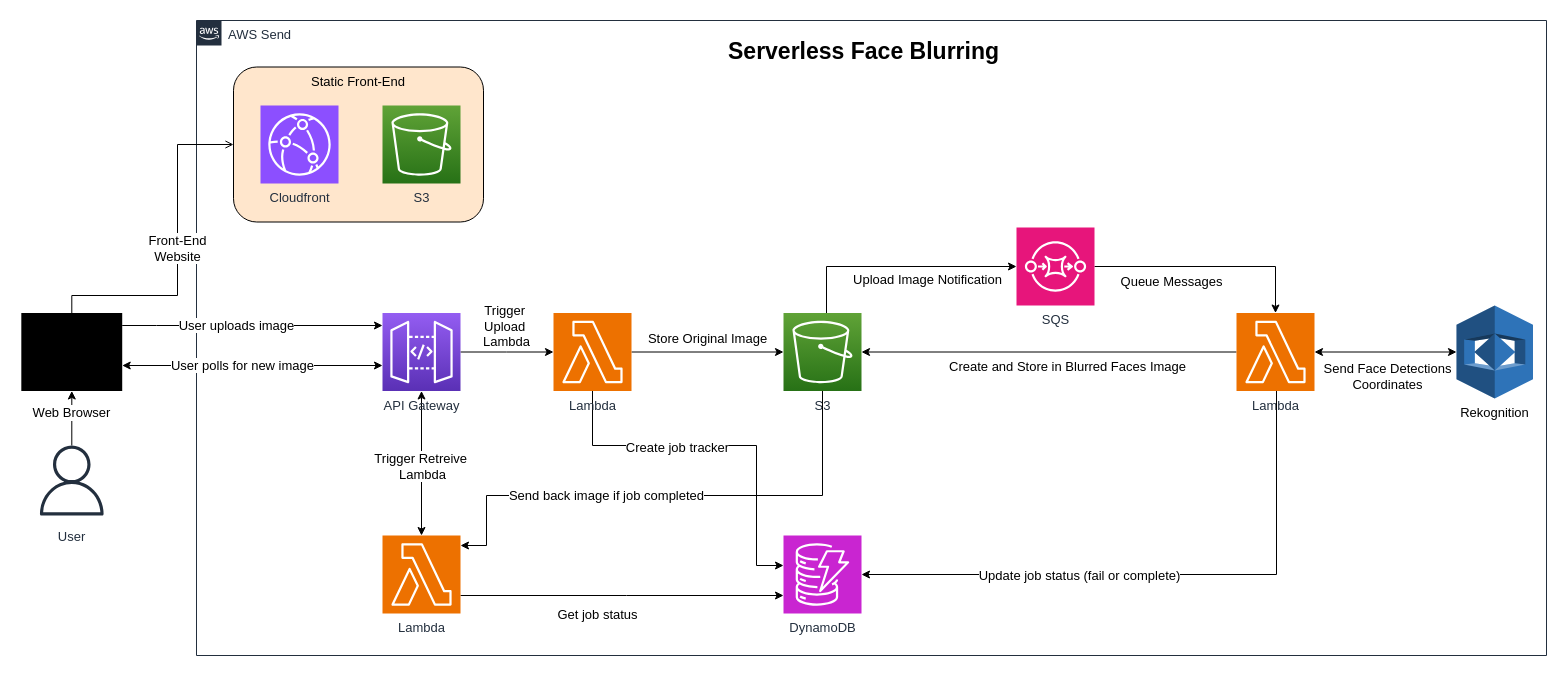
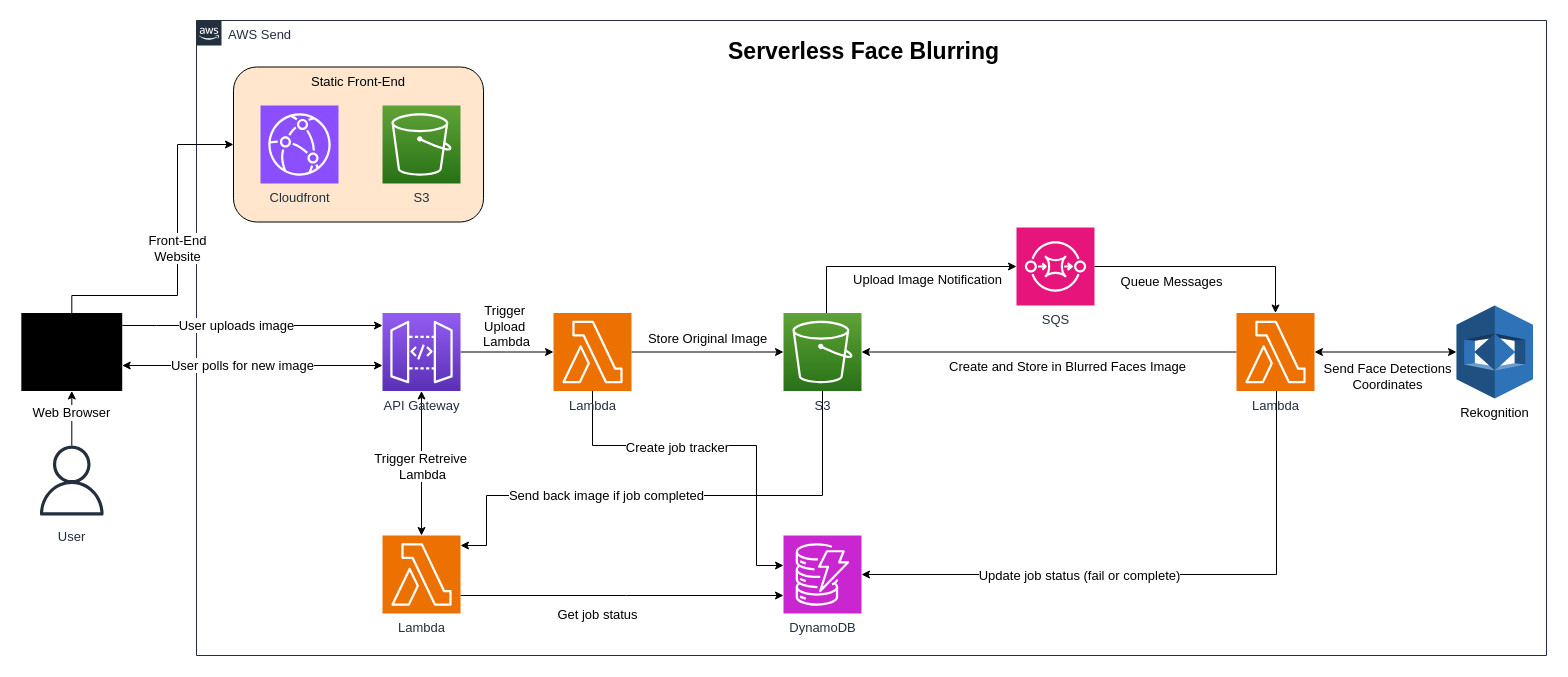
  <mxCell id="0" />
  <mxCell id="1" parent="0" />
  <mxCell id="2" value="AWS Send" style="points=[[0,0],[0.25,0],[0.5,0],[0.75,0],[1,0],[1,0.25],[1,0.5],[1,0.75],[1,1],[0.75,1],[0.5,1],[0.25,1],[0,1],[0,0.75],[0,0.5],[0,0.25]];outlineConnect=0;gradientColor=none;html=1;whiteSpace=wrap;fontSize=13;fontStyle=0;shape=mxgraph.aws4.group;grIcon=mxgraph.aws4.group_aws_cloud_alt;strokeColor=#232F3E;fillColor=none;verticalAlign=top;align=left;spacingLeft=30;fontColor=#232F3E;dashed=0;labelBackgroundColor=none;container=1;pointerEvents=0;collapsible=0;recursiveResize=0;" parent="1" vertex="1"><mxGeometry x="196" y="20" width="1350" height="635" as="geometry" /></mxCell>
  <mxCell id="3" value="Static Front-End" style="rounded=1;whiteSpace=wrap;html=1;verticalAlign=top;fontSize=13;fillColor=#ffe6cc;" parent="2" vertex="1"><mxGeometry x="37" y="46.5" width="250" height="155" as="geometry" /></mxCell>
  <mxCell id="4" value="S3" style="outlineConnect=0;fontColor=#232F3E;gradientColor=#60A337;gradientDirection=north;fillColor=#277116;strokeColor=#ffffff;dashed=0;verticalLabelPosition=bottom;verticalAlign=top;align=center;html=1;fontSize=13;fontStyle=0;aspect=fixed;shape=mxgraph.aws4.resourceIcon;resIcon=mxgraph.aws4.s3;labelBackgroundColor=none;" parent="2" vertex="1"><mxGeometry x="186" y="85" width="78" height="78" as="geometry" /></mxCell>
  <mxCell id="5" value="&lt;div&gt;Trigger&amp;nbsp;&lt;/div&gt;&lt;div&gt;Upload&amp;nbsp;&lt;/div&gt;&lt;div&gt;Lambda&lt;/div&gt;" style="edgeStyle=orthogonalEdgeStyle;rounded=0;orthogonalLoop=1;jettySize=auto;html=1;fontSize=13;" edge="1" parent="2" source="8" target="17"><mxGeometry x="-0.011" y="27" relative="1" as="geometry"><Array as="points"><mxPoint x="310" y="332" /><mxPoint x="310" y="332" /></Array><mxPoint y="1" as="offset" /></mxGeometry></mxCell>
  <mxCell id="6" style="edgeStyle=orthogonalEdgeStyle;rounded=0;orthogonalLoop=1;jettySize=auto;html=1;startArrow=classic;startFill=1;fontSize=13;" edge="1" parent="2" source="8" target="31"><mxGeometry relative="1" as="geometry" /></mxCell>
  <mxCell id="7" value="&lt;div&gt;Trigger Retreive&amp;nbsp;&lt;/div&gt;&lt;div&gt;Lambda&lt;/div&gt;" style="edgeLabel;html=1;align=center;verticalAlign=middle;resizable=0;points=[];fontSize=13;" vertex="1" connectable="0" parent="6"><mxGeometry x="0.039" relative="1" as="geometry"><mxPoint as="offset" /></mxGeometry></mxCell>
  <mxCell id="8" value="API Gateway" style="outlineConnect=0;fontColor=#232F3E;gradientColor=#945DF2;gradientDirection=north;fillColor=#5A30B5;strokeColor=#ffffff;dashed=0;verticalLabelPosition=bottom;verticalAlign=top;align=center;html=1;fontSize=13;fontStyle=0;aspect=fixed;shape=mxgraph.aws4.resourceIcon;resIcon=mxgraph.aws4.api_gateway;labelBackgroundColor=none;" parent="2" vertex="1"><mxGeometry x="186" y="292.5" width="78" height="78" as="geometry" /></mxCell>
  <mxCell id="9" value="Cloudfront" style="sketch=0;points=[[0,0,0],[0.25,0,0],[0.5,0,0],[0.75,0,0],[1,0,0],[0,1,0],[0.25,1,0],[0.5,1,0],[0.75,1,0],[1,1,0],[0,0.25,0],[0,0.5,0],[0,0.75,0],[1,0.25,0],[1,0.5,0],[1,0.75,0]];outlineConnect=0;fontColor=#232F3E;fillColor=#8C4FFF;strokeColor=#ffffff;dashed=0;verticalLabelPosition=bottom;verticalAlign=top;align=center;html=1;fontSize=13;fontStyle=0;aspect=fixed;shape=mxgraph.aws4.resourceIcon;resIcon=mxgraph.aws4.cloudfront;" parent="2" vertex="1"><mxGeometry x="64" y="85" width="78" height="78" as="geometry" /></mxCell>
  <mxCell id="10" style="edgeStyle=orthogonalEdgeStyle;rounded=0;orthogonalLoop=1;jettySize=auto;html=1;fontSize=13;" edge="1" parent="2" source="12" target="20"><mxGeometry relative="1" as="geometry"><Array as="points"><mxPoint x="630" y="246" /></Array></mxGeometry></mxCell>
  <mxCell id="11" value="&lt;div&gt;Upload Image Notification&lt;/div&gt;" style="edgeLabel;html=1;align=center;verticalAlign=middle;resizable=0;points=[];fontSize=13;" vertex="1" connectable="0" parent="10"><mxGeometry x="-0.255" y="1" relative="1" as="geometry"><mxPoint x="59" y="13" as="offset" /></mxGeometry></mxCell>
  <mxCell id="12" value="S3" style="outlineConnect=0;fontColor=#232F3E;gradientColor=#60A337;gradientDirection=north;fillColor=#277116;strokeColor=#ffffff;dashed=0;verticalLabelPosition=bottom;verticalAlign=top;align=center;html=1;fontSize=13;fontStyle=0;aspect=fixed;shape=mxgraph.aws4.resourceIcon;resIcon=mxgraph.aws4.s3;labelBackgroundColor=none;" parent="2" vertex="1"><mxGeometry x="587" y="292.5" width="78" height="78" as="geometry" /></mxCell>
  <mxCell id="13" style="edgeStyle=orthogonalEdgeStyle;rounded=0;orthogonalLoop=1;jettySize=auto;html=1;exitX=1;exitY=0.5;exitDx=0;exitDy=0;exitPerimeter=0;fontSize=13;" parent="2" edge="1" target="12" source="17"><mxGeometry relative="1" as="geometry"><mxPoint x="435" y="312.5" as="sourcePoint" /><mxPoint x="587" y="312.5" as="targetPoint" /></mxGeometry></mxCell>
  <mxCell id="14" value="Store Original Image" style="edgeLabel;html=1;align=center;verticalAlign=middle;resizable=0;points=[];fontSize=13;" parent="13" vertex="1" connectable="0"><mxGeometry x="-0.137" y="1" relative="1" as="geometry"><mxPoint x="9" y="-13" as="offset" /></mxGeometry></mxCell>
  <mxCell id="15" style="edgeStyle=orthogonalEdgeStyle;rounded=0;orthogonalLoop=1;jettySize=auto;html=1;fontSize=13;" edge="1" parent="2" source="17" target="27"><mxGeometry relative="1" as="geometry"><Array as="points"><mxPoint x="396" y="425" /><mxPoint x="560" y="425" /><mxPoint x="560" y="545" /></Array></mxGeometry></mxCell>
  <mxCell id="16" value="Create job tracker" style="edgeLabel;html=1;align=center;verticalAlign=middle;resizable=0;points=[];fontSize=13;" vertex="1" connectable="0" parent="15"><mxGeometry x="-0.242" y="-1" relative="1" as="geometry"><mxPoint as="offset" /></mxGeometry></mxCell>
  <mxCell id="17" value="Lambda" style="sketch=0;points=[[0,0,0],[0.25,0,0],[0.5,0,0],[0.75,0,0],[1,0,0],[0,1,0],[0.25,1,0],[0.5,1,0],[0.75,1,0],[1,1,0],[0,0.25,0],[0,0.5,0],[0,0.75,0],[1,0.25,0],[1,0.5,0],[1,0.75,0]];outlineConnect=0;fontColor=#232F3E;fillColor=#ED7100;strokeColor=#ffffff;dashed=0;verticalLabelPosition=bottom;verticalAlign=top;align=center;html=1;fontSize=13;fontStyle=0;aspect=fixed;shape=mxgraph.aws4.resourceIcon;resIcon=mxgraph.aws4.lambda;" parent="2" vertex="1"><mxGeometry x="357" y="292.5" width="78" height="78" as="geometry" /></mxCell>
  <mxCell id="18" style="edgeStyle=orthogonalEdgeStyle;rounded=0;orthogonalLoop=1;jettySize=auto;html=1;fontSize=13;" edge="1" parent="2" source="20" target="26"><mxGeometry relative="1" as="geometry" /></mxCell>
  <mxCell id="19" value="Queue Messages" style="edgeLabel;html=1;align=center;verticalAlign=middle;resizable=0;points=[];fontSize=13;" vertex="1" connectable="0" parent="18"><mxGeometry x="-0.433" y="-1" relative="1" as="geometry"><mxPoint x="12" y="13" as="offset" /></mxGeometry></mxCell>
  <mxCell id="20" value="SQS" style="sketch=0;points=[[0,0,0],[0.25,0,0],[0.5,0,0],[0.75,0,0],[1,0,0],[0,1,0],[0.25,1,0],[0.5,1,0],[0.75,1,0],[1,1,0],[0,0.25,0],[0,0.5,0],[0,0.75,0],[1,0.25,0],[1,0.5,0],[1,0.75,0]];outlineConnect=0;fontColor=#232F3E;fillColor=#E7157B;strokeColor=#ffffff;dashed=0;verticalLabelPosition=bottom;verticalAlign=top;align=center;html=1;fontSize=13;fontStyle=0;aspect=fixed;shape=mxgraph.aws4.resourceIcon;resIcon=mxgraph.aws4.sqs;" parent="2" vertex="1"><mxGeometry x="820" y="207" width="78" height="78" as="geometry" /></mxCell>
  <mxCell id="21" style="edgeStyle=orthogonalEdgeStyle;rounded=0;orthogonalLoop=1;jettySize=auto;html=1;startArrow=classic;startFill=1;fontSize=13;" parent="2" source="23" target="26" edge="1"><mxGeometry relative="1" as="geometry" /></mxCell>
  <mxCell id="22" value="&lt;div&gt;Send Face Detections&lt;/div&gt;&lt;div&gt;Coordinates&lt;br&gt;&lt;/div&gt;" style="edgeLabel;html=1;align=center;verticalAlign=middle;resizable=0;points=[];fontSize=13;" parent="21" vertex="1" connectable="0"><mxGeometry x="0.176" y="1" relative="1" as="geometry"><mxPoint x="13" y="23" as="offset" /></mxGeometry></mxCell>
  <mxCell id="23" value="Rekognition" style="outlineConnect=0;dashed=0;verticalLabelPosition=bottom;verticalAlign=top;align=center;html=1;shape=mxgraph.aws3.rekognition;fillColor=#2E73B8;gradientColor=none;labelBackgroundColor=default;fontSize=13;" parent="2" vertex="1"><mxGeometry x="1260" y="285" width="76.5" height="93" as="geometry" /></mxCell>
  <mxCell id="24" style="edgeStyle=orthogonalEdgeStyle;rounded=0;orthogonalLoop=1;jettySize=auto;html=1;fontSize=13;" edge="1" parent="2" source="26" target="12"><mxGeometry relative="1" as="geometry" /></mxCell>
  <mxCell id="25" value="Create and Store in Blurred Faces Image " style="edgeLabel;html=1;align=center;verticalAlign=middle;resizable=0;points=[];fontSize=13;" vertex="1" connectable="0" parent="24"><mxGeometry x="0.008" y="-2" relative="1" as="geometry"><mxPoint x="19" y="16" as="offset" /></mxGeometry></mxCell>
  <mxCell id="26" value="Lambda" style="sketch=0;points=[[0,0,0],[0.25,0,0],[0.5,0,0],[0.75,0,0],[1,0,0],[0,1,0],[0.25,1,0],[0.5,1,0],[0.75,1,0],[1,1,0],[0,0.25,0],[0,0.5,0],[0,0.75,0],[1,0.25,0],[1,0.5,0],[1,0.75,0]];outlineConnect=0;fontColor=#232F3E;fillColor=#ED7100;strokeColor=#ffffff;dashed=0;verticalLabelPosition=bottom;verticalAlign=top;align=center;html=1;fontSize=13;fontStyle=0;aspect=fixed;shape=mxgraph.aws4.resourceIcon;resIcon=mxgraph.aws4.lambda;" parent="2" vertex="1"><mxGeometry x="1040" y="292.5" width="78" height="78" as="geometry" /></mxCell>
  <mxCell id="27" value="DynamoDB" style="sketch=0;points=[[0,0,0],[0.25,0,0],[0.5,0,0],[0.75,0,0],[1,0,0],[0,1,0],[0.25,1,0],[0.5,1,0],[0.75,1,0],[1,1,0],[0,0.25,0],[0,0.5,0],[0,0.75,0],[1,0.25,0],[1,0.5,0],[1,0.75,0]];outlineConnect=0;fontColor=#232F3E;fillColor=#C925D1;strokeColor=#ffffff;dashed=0;verticalLabelPosition=bottom;verticalAlign=top;align=center;html=1;fontSize=13;fontStyle=0;aspect=fixed;shape=mxgraph.aws4.resourceIcon;resIcon=mxgraph.aws4.dynamodb;" vertex="1" parent="2"><mxGeometry x="587" y="515" width="78" height="78" as="geometry" /></mxCell>
  <mxCell id="28" value="Send back image if job completed" style="edgeStyle=orthogonalEdgeStyle;rounded=0;orthogonalLoop=1;jettySize=auto;html=1;startArrow=classic;startFill=1;endArrow=none;endFill=0;fontSize=13;" edge="1" parent="2" source="31" target="12"><mxGeometry x="-0.241" relative="1" as="geometry"><Array as="points"><mxPoint x="290" y="525" /><mxPoint x="290" y="475" /><mxPoint x="626" y="475" /></Array><mxPoint as="offset" /></mxGeometry></mxCell>
  <mxCell id="29" style="edgeStyle=orthogonalEdgeStyle;rounded=0;orthogonalLoop=1;jettySize=auto;html=1;fontSize=13;" edge="1" parent="2" source="31" target="27"><mxGeometry relative="1" as="geometry"><Array as="points"><mxPoint x="430" y="575" /><mxPoint x="430" y="575" /></Array></mxGeometry></mxCell>
  <mxCell id="30" value="Get job status" style="edgeLabel;html=1;align=center;verticalAlign=middle;resizable=0;points=[];fontSize=13;" vertex="1" connectable="0" parent="29"><mxGeometry x="-0.195" y="-2" relative="1" as="geometry"><mxPoint x="6" y="16" as="offset" /></mxGeometry></mxCell>
  <mxCell id="31" value="Lambda" style="sketch=0;points=[[0,0,0],[0.25,0,0],[0.5,0,0],[0.75,0,0],[1,0,0],[0,1,0],[0.25,1,0],[0.5,1,0],[0.75,1,0],[1,1,0],[0,0.25,0],[0,0.5,0],[0,0.75,0],[1,0.25,0],[1,0.5,0],[1,0.75,0]];outlineConnect=0;fontColor=#232F3E;fillColor=#ED7100;strokeColor=#ffffff;dashed=0;verticalLabelPosition=bottom;verticalAlign=top;align=center;html=1;fontSize=13;fontStyle=0;aspect=fixed;shape=mxgraph.aws4.resourceIcon;resIcon=mxgraph.aws4.lambda;" vertex="1" parent="2"><mxGeometry x="186" y="515" width="78" height="78" as="geometry" /></mxCell>
  <mxCell id="32" style="edgeStyle=orthogonalEdgeStyle;rounded=0;orthogonalLoop=1;jettySize=auto;html=1;entryX=1;entryY=0.5;entryDx=0;entryDy=0;entryPerimeter=0;fontSize=13;" edge="1" parent="2" source="26" target="27"><mxGeometry relative="1" as="geometry"><Array as="points"><mxPoint x="1080" y="554" /></Array></mxGeometry></mxCell>
  <mxCell id="33" value="Update job status (fail or complete) " style="edgeLabel;html=1;align=center;verticalAlign=middle;resizable=0;points=[];fontSize=13;" vertex="1" connectable="0" parent="32"><mxGeometry x="0.275" y="2" relative="1" as="geometry"><mxPoint x="1" y="-2" as="offset" /></mxGeometry></mxCell>
  <mxCell id="34" value="Serverless Face Blurring" style="text;html=1;resizable=0;points=[];autosize=1;align=left;verticalAlign=top;spacingTop=-4;fontSize=23;fontStyle=1;labelBackgroundColor=none;" parent="2" vertex="1"><mxGeometry x="530" y="15" width="270" height="40" as="geometry" /></mxCell>
  <mxCell id="35" style="edgeStyle=orthogonalEdgeStyle;rounded=0;orthogonalLoop=1;jettySize=auto;html=1;fontSize=13;" edge="1" parent="1" source="36" target="43"><mxGeometry relative="1" as="geometry" /></mxCell>
  <mxCell id="36" value="User" style="outlineConnect=0;fontColor=#232F3E;gradientColor=none;fillColor=#232F3E;strokeColor=none;dashed=0;verticalLabelPosition=bottom;verticalAlign=top;align=center;html=1;fontSize=13;fontStyle=0;aspect=fixed;pointerEvents=1;shape=mxgraph.aws4.user;labelBackgroundColor=default;spacingTop=7;" parent="1" vertex="1"><mxGeometry x="36.27" y="445" width="70" height="70" as="geometry" /></mxCell>
  <mxCell id="37" style="edgeStyle=orthogonalEdgeStyle;rounded=0;orthogonalLoop=1;jettySize=auto;html=1;fontSize=13;" edge="1" parent="1" source="43" target="8"><mxGeometry relative="1" as="geometry"><Array as="points"><mxPoint x="156" y="325" /><mxPoint x="156" y="325" /></Array></mxGeometry></mxCell>
  <mxCell id="38" value="User uploads image" style="edgeLabel;html=1;align=center;verticalAlign=middle;resizable=0;points=[];fontSize=13;" vertex="1" connectable="0" parent="37"><mxGeometry x="-0.183" y="1" relative="1" as="geometry"><mxPoint x="8" as="offset" /></mxGeometry></mxCell>
  <mxCell id="39" style="edgeStyle=orthogonalEdgeStyle;rounded=0;orthogonalLoop=1;jettySize=auto;html=1;startArrow=classic;startFill=1;fontSize=13;" edge="1" parent="1" source="43" target="8"><mxGeometry relative="1" as="geometry"><Array as="points"><mxPoint x="256" y="365" /><mxPoint x="256" y="365" /></Array></mxGeometry></mxCell>
  <mxCell id="40" value="User polls for new image" style="edgeLabel;html=1;align=center;verticalAlign=middle;resizable=0;points=[];fontSize=13;" vertex="1" connectable="0" parent="39"><mxGeometry x="-0.076" y="1" relative="1" as="geometry"><mxPoint as="offset" /></mxGeometry></mxCell>
- <mxCell id="41" style="edgeStyle=orthogonalEdgeStyle;rounded=0;orthogonalLoop=1;jettySize=auto;html=1;entryX=0;entryY=0.5;entryDx=0;entryDy=0;fontSize=13;endArrow=open;" edge="1" parent="1" source="43" target="3"><mxGeometry relative="1" as="geometry"><Array as="points"><mxPoint x="71" y="295" /><mxPoint x="177" y="295" /><mxPoint x="177" y="144" /></Array></mxGeometry></mxCell>
+ <mxCell id="41" style="edgeStyle=orthogonalEdgeStyle;rounded=0;orthogonalLoop=1;jettySize=auto;html=1;entryX=0;entryY=0.5;entryDx=0;entryDy=0;fontSize=13;" edge="1" parent="1" source="43" target="3"><mxGeometry relative="1" as="geometry"><Array as="points"><mxPoint x="71" y="295" /><mxPoint x="177" y="295" /><mxPoint x="177" y="144" /></Array></mxGeometry></mxCell>
  <mxCell id="42" value="&lt;div&gt;Front-End&lt;/div&gt;&lt;div&gt;Website&lt;/div&gt;" style="edgeLabel;html=1;align=center;verticalAlign=middle;resizable=0;points=[];fontSize=13;" vertex="1" connectable="0" parent="41"><mxGeometry x="0.036" y="1" relative="1" as="geometry"><mxPoint as="offset" /></mxGeometry></mxCell>
  <mxCell id="43" value="Web Browser" style="sketch=0;verticalLabelPosition=bottom;sketch=0;aspect=fixed;html=1;verticalAlign=top;strokeColor=none;fillColor=#000000;align=center;outlineConnect=0;pointerEvents=1;shape=mxgraph.citrix2.desktop;labelBackgroundColor=default;spacingTop=7;fontSize=13;" parent="1" vertex="1"><mxGeometry x="20.82" y="312.5" width="100.89" height="78" as="geometry" /></mxCell>
